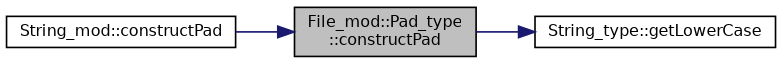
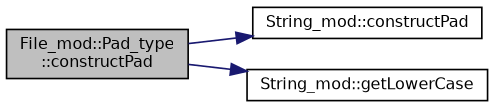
  digraph {
    rankdir=LR
    node [color=black fillcolor=white fontname=Helvetica fontsize=10 shape=record style=filled]
    edge [color=midnightblue fontname=Helvetica fontsize=10 labelfontname=Helvetica labelfontsize=10 style=solid]
    n1 [fillcolor=grey75 fontcolor=black height=0.2 label="File_mod::Pad_type\l::constructPad" width=0.4]
    n2 [height=0.2 label="String_mod::constructPad" width=0.4]
-   n3 [height=0.2 label="String_type::getLowerCase" width=0.4]
-   n2 -> n1
+   n3 [height=0.2 label="String_mod::getLowerCase" width=0.4]
+   n1 -> n2
    n1 -> n3
  }
